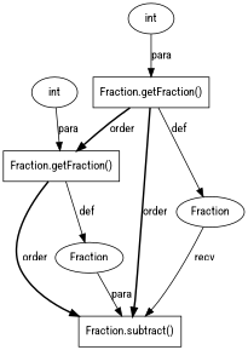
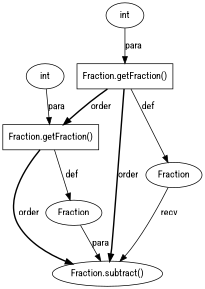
  digraph {
    fontname="Roboto Condensed"
    node [shape=ellipse fontname="Roboto Condensed"]
    edge [style=solid fontname="Roboto Condensed"]
-   n1 [label="Fraction.subtract()" shape=box]
+   n1 [label="Fraction.subtract()"]
    n2 [label=Fraction]
    n3 [label="Fraction.getFraction()" shape=box]
    n4 [label=int]
    n5 [label=Fraction]
    n6 [label="Fraction.getFraction()" shape=box]
    n7 [label=int]
    n2 -> n1 [label=para]
    n3 -> n1 [label=order style=bold]
    n3 -> n2 [label=def]
    n4 -> n3 [label=para]
    n5 -> n1 [label=recv]
    n6 -> n1 [label=order style=bold]
    n6 -> n3 [label=order style=bold]
    n6 -> n5 [label=def]
    n7 -> n6 [label=para]
  }
